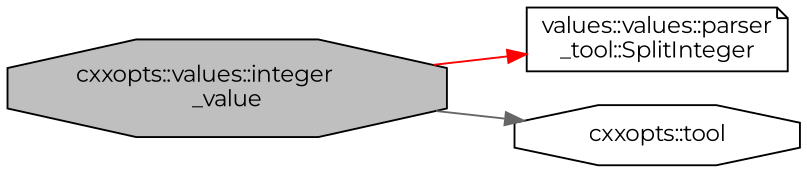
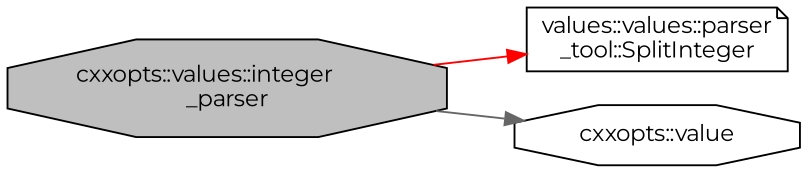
  digraph {
    fontname=Montserrat
    rankdir=LR
    node [color=black fillcolor=white fontname=Montserrat fontsize=12 shape=octagon style=filled]
    edge [arrowhead=normal fontname=Montserrat fontsize=12 labelfontname=Helvetica labelfontsize=12 style=solid]
-   n1 [fillcolor=grey75 fontcolor=black height=0.2 label="cxxopts::values::integer\l_value" width=0.4]
+   n1 [fillcolor=grey75 fontcolor=black height=0.2 label="cxxopts::values::integer\l_parser" width=0.4]
    n2 [height=0.2 label="values::values::parser\l_tool::SplitInteger" shape=note width=0.4]
-   n3 [height=0.2 label="cxxopts::tool" width=0.4]
+   n3 [height=0.2 label="cxxopts::value" width=0.4]
    n1 -> n2 [color=red]
    n1 -> n3 [color=gray40]
  }
